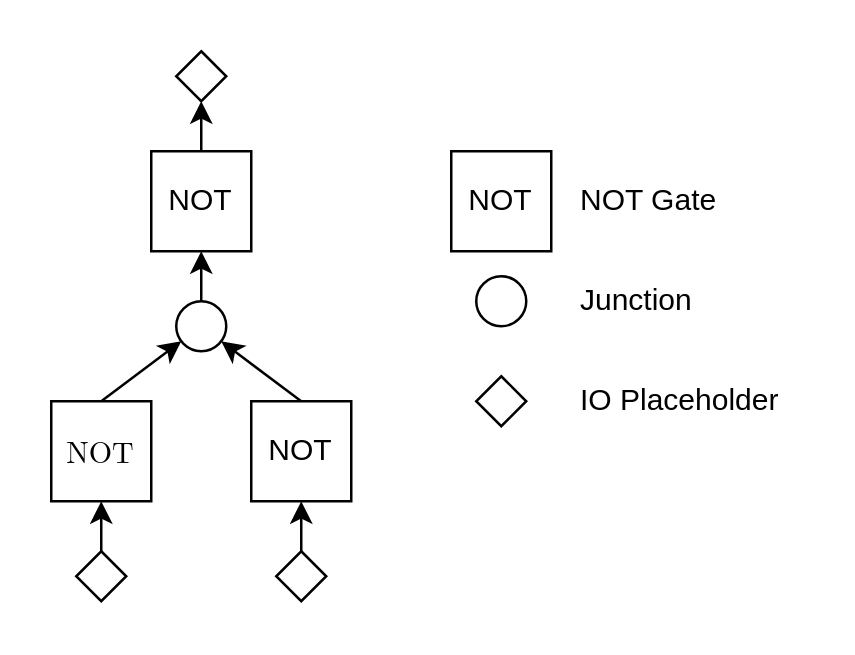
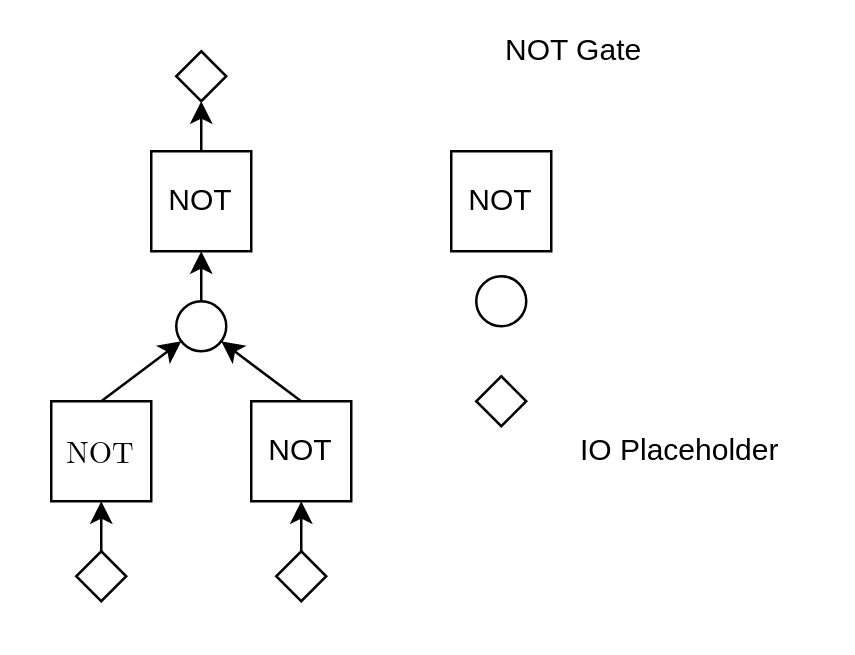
  <mxCell id="0" />
  <mxCell id="1" parent="0" />
  <mxCell id="2" value="NOT" style="whiteSpace=wrap;html=1;aspect=fixed;fontFamily=LM Roman 10;" vertex="1" parent="1"><mxGeometry x="20" y="160" width="40" height="40" as="geometry" /></mxCell>
  <mxCell id="3" value="NOT" style="whiteSpace=wrap;html=1;aspect=fixed;" vertex="1" parent="1"><mxGeometry x="100" y="160" width="40" height="40" as="geometry" /></mxCell>
  <mxCell id="4" value="NOT" style="whiteSpace=wrap;html=1;aspect=fixed;" vertex="1" parent="1"><mxGeometry x="60" y="60" width="40" height="40" as="geometry" /></mxCell>
  <mxCell id="5" value="" style="ellipse;whiteSpace=wrap;html=1;aspect=fixed;" vertex="1" parent="1"><mxGeometry x="70" y="120" width="20" height="20" as="geometry" /></mxCell>
  <mxCell id="6" value="" style="endArrow=classic;html=1;exitX=0.5;exitY=0;exitDx=0;exitDy=0;" edge="1" parent="1" source="2" target="5"><mxGeometry width="50" height="50" relative="1" as="geometry"><mxPoint x="-40" y="110" as="sourcePoint" /><mxPoint x="10" y="60" as="targetPoint" /></mxGeometry></mxCell>
  <mxCell id="7" value="" style="endArrow=classic;html=1;exitX=0.5;exitY=0;exitDx=0;exitDy=0;" edge="1" parent="1" source="3" target="5"><mxGeometry width="50" height="50" relative="1" as="geometry"><mxPoint x="140" y="170" as="sourcePoint" /><mxPoint x="190" y="120" as="targetPoint" /></mxGeometry></mxCell>
  <mxCell id="8" value="" style="endArrow=classic;html=1;entryX=0.5;entryY=1;entryDx=0;entryDy=0;" edge="1" parent="1" source="5" target="4"><mxGeometry width="50" height="50" relative="1" as="geometry"><mxPoint x="140" y="170" as="sourcePoint" /><mxPoint x="190" y="120" as="targetPoint" /></mxGeometry></mxCell>
  <mxCell id="9" value="" style="rhombus;whiteSpace=wrap;html=1;" vertex="1" parent="1"><mxGeometry x="30" y="220" width="20" height="20" as="geometry" /></mxCell>
  <mxCell id="10" value="" style="rhombus;whiteSpace=wrap;html=1;" vertex="1" parent="1"><mxGeometry x="110" y="220" width="20" height="20" as="geometry" /></mxCell>
  <mxCell id="11" value="" style="endArrow=classic;html=1;exitX=0.5;exitY=0;exitDx=0;exitDy=0;entryX=0.5;entryY=1;entryDx=0;entryDy=0;" edge="1" parent="1" source="9" target="2"><mxGeometry width="50" height="50" relative="1" as="geometry"><mxPoint x="140" y="210" as="sourcePoint" /><mxPoint x="190" y="160" as="targetPoint" /></mxGeometry></mxCell>
  <mxCell id="12" value="" style="endArrow=classic;html=1;entryX=0.5;entryY=1;entryDx=0;entryDy=0;exitX=0.5;exitY=0;exitDx=0;exitDy=0;" edge="1" parent="1" source="10" target="3"><mxGeometry width="50" height="50" relative="1" as="geometry"><mxPoint x="140" y="210" as="sourcePoint" /><mxPoint x="190" y="160" as="targetPoint" /></mxGeometry></mxCell>
  <mxCell id="13" value="" style="rhombus;whiteSpace=wrap;html=1;" vertex="1" parent="1"><mxGeometry x="70" y="20" width="20" height="20" as="geometry" /></mxCell>
  <mxCell id="14" value="" style="endArrow=classic;html=1;exitX=0.5;exitY=0;exitDx=0;exitDy=0;entryX=0.5;entryY=1;entryDx=0;entryDy=0;" edge="1" parent="1" source="4" target="13"><mxGeometry width="50" height="50" relative="1" as="geometry"><mxPoint x="140" y="120" as="sourcePoint" /><mxPoint x="190" y="70" as="targetPoint" /></mxGeometry></mxCell>
  <mxCell id="15" value="NOT" style="whiteSpace=wrap;html=1;aspect=fixed;" vertex="1" parent="1"><mxGeometry x="180" y="60" width="40" height="40" as="geometry" /></mxCell>
  <mxCell id="16" value="" style="ellipse;whiteSpace=wrap;html=1;aspect=fixed;" vertex="1" parent="1"><mxGeometry x="190" y="110" width="20" height="20" as="geometry" /></mxCell>
  <mxCell id="17" value="" style="rhombus;whiteSpace=wrap;html=1;" vertex="1" parent="1"><mxGeometry x="190" y="150" width="20" height="20" as="geometry" /></mxCell>
- <mxCell id="18" value="&lt;font style=&quot;font-size: 12px&quot;&gt;NOT Gate&lt;/font&gt;" style="text;html=1;align=left;verticalAlign=middle;resizable=0;points=[];autosize=1;fontSize=7;" vertex="1" parent="1"><mxGeometry x="230" y="70" width="70" height="20" as="geometry" /></mxCell>
- <mxCell id="19" value="&lt;font style=&quot;font-size: 12px&quot;&gt;Junction&lt;/font&gt;" style="text;html=1;align=left;verticalAlign=middle;resizable=0;points=[];autosize=1;fontSize=7;" vertex="1" parent="1"><mxGeometry x="230" y="110" width="60" height="20" as="geometry" /></mxCell>
- <mxCell id="20" value="&lt;font style=&quot;font-size: 12px&quot;&gt;IO Placeholder&lt;/font&gt;" style="text;html=1;align=left;verticalAlign=middle;resizable=0;points=[];autosize=1;fontSize=7;" vertex="1" parent="1"><mxGeometry x="230" y="150" width="90" height="20" as="geometry" /></mxCell>
+ <mxCell id="18" value="&lt;font style=&quot;font-size: 12px&quot;&gt;NOT Gate&lt;/font&gt;" style="text;html=1;align=left;verticalAlign=middle;resizable=0;points=[];autosize=1;fontSize=7;" vertex="1" parent="1"><mxGeometry x="200" y="10" width="70" height="20" as="geometry" /></mxCell>
+ <mxCell id="20" value="&lt;font style=&quot;font-size: 12px&quot;&gt;IO Placeholder&lt;/font&gt;" style="text;html=1;align=left;verticalAlign=middle;resizable=0;points=[];autosize=1;fontSize=7;" vertex="1" parent="1"><mxGeometry x="230" y="170" width="90" height="20" as="geometry" /></mxCell>
